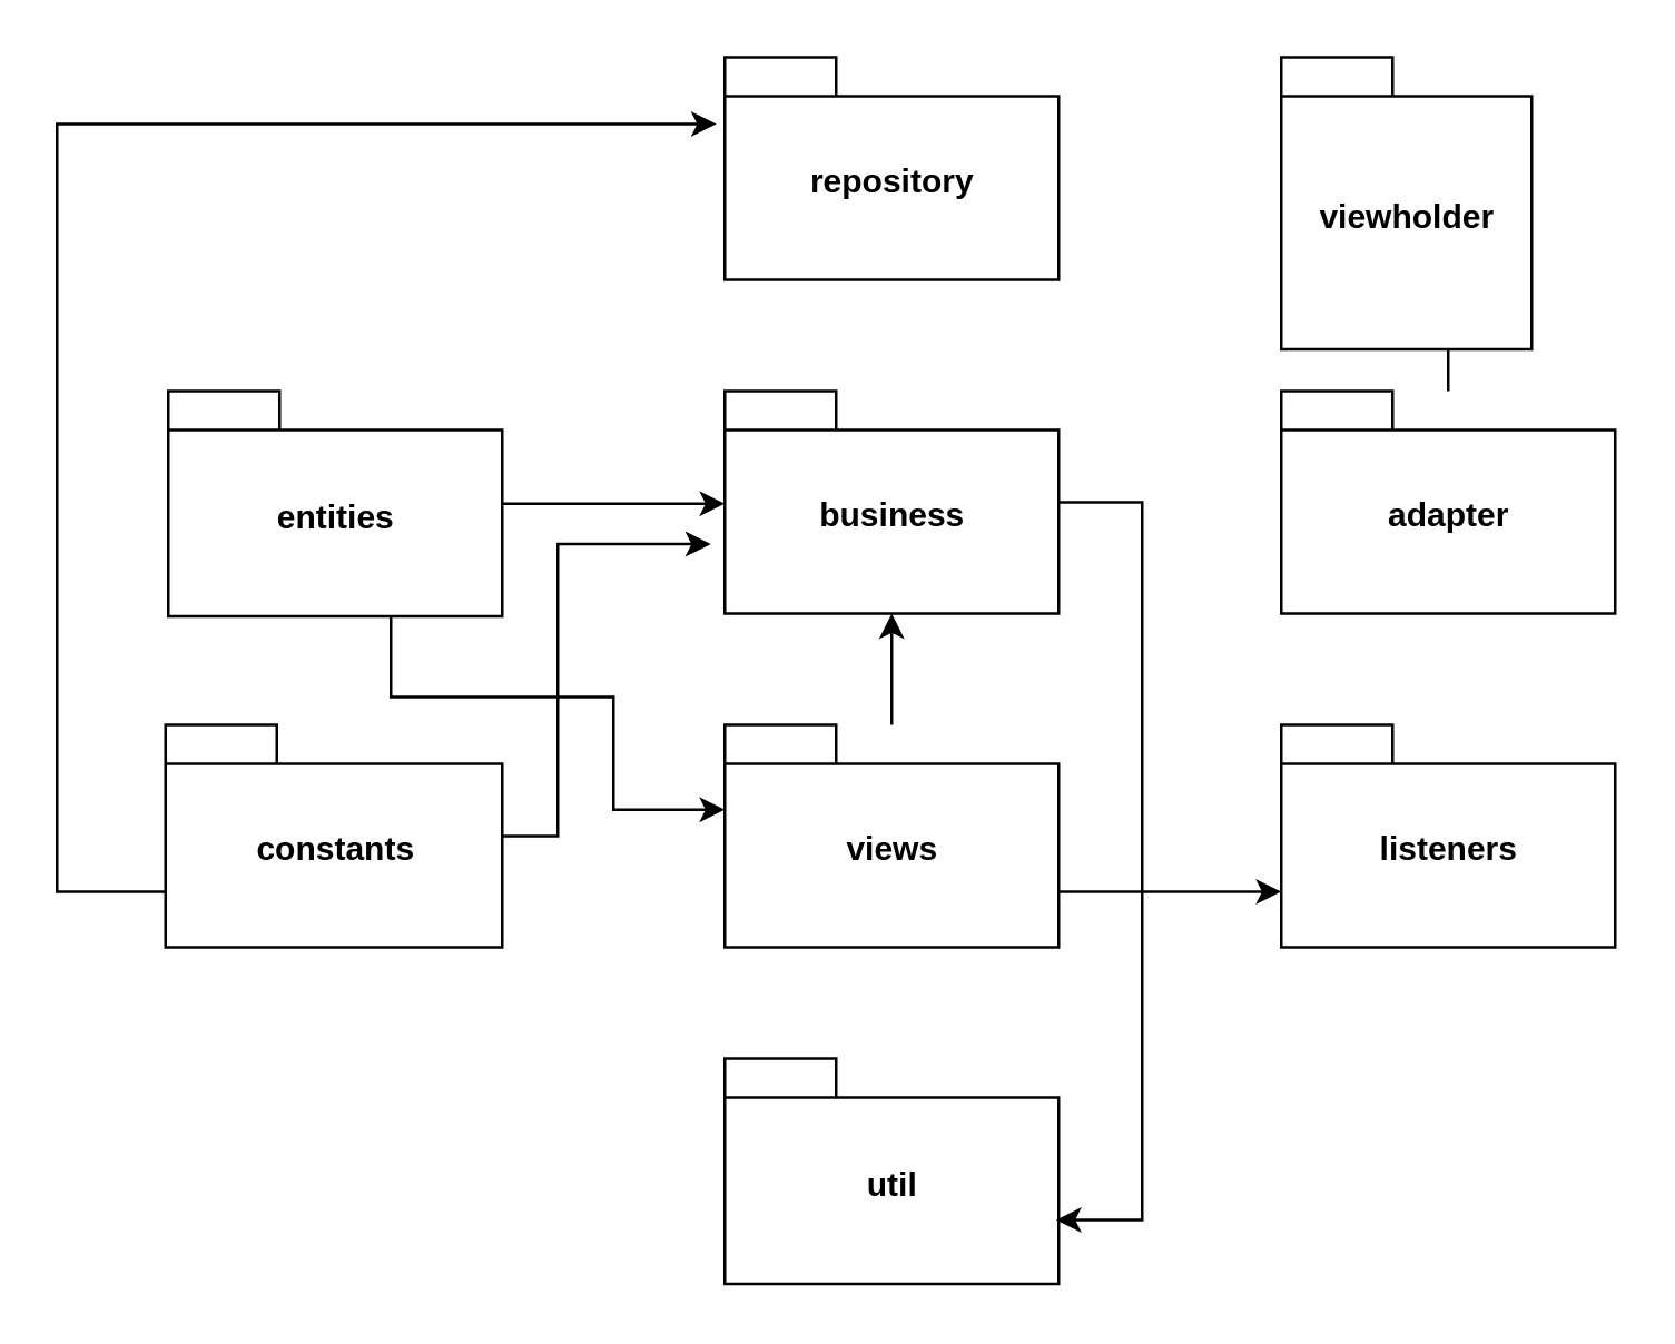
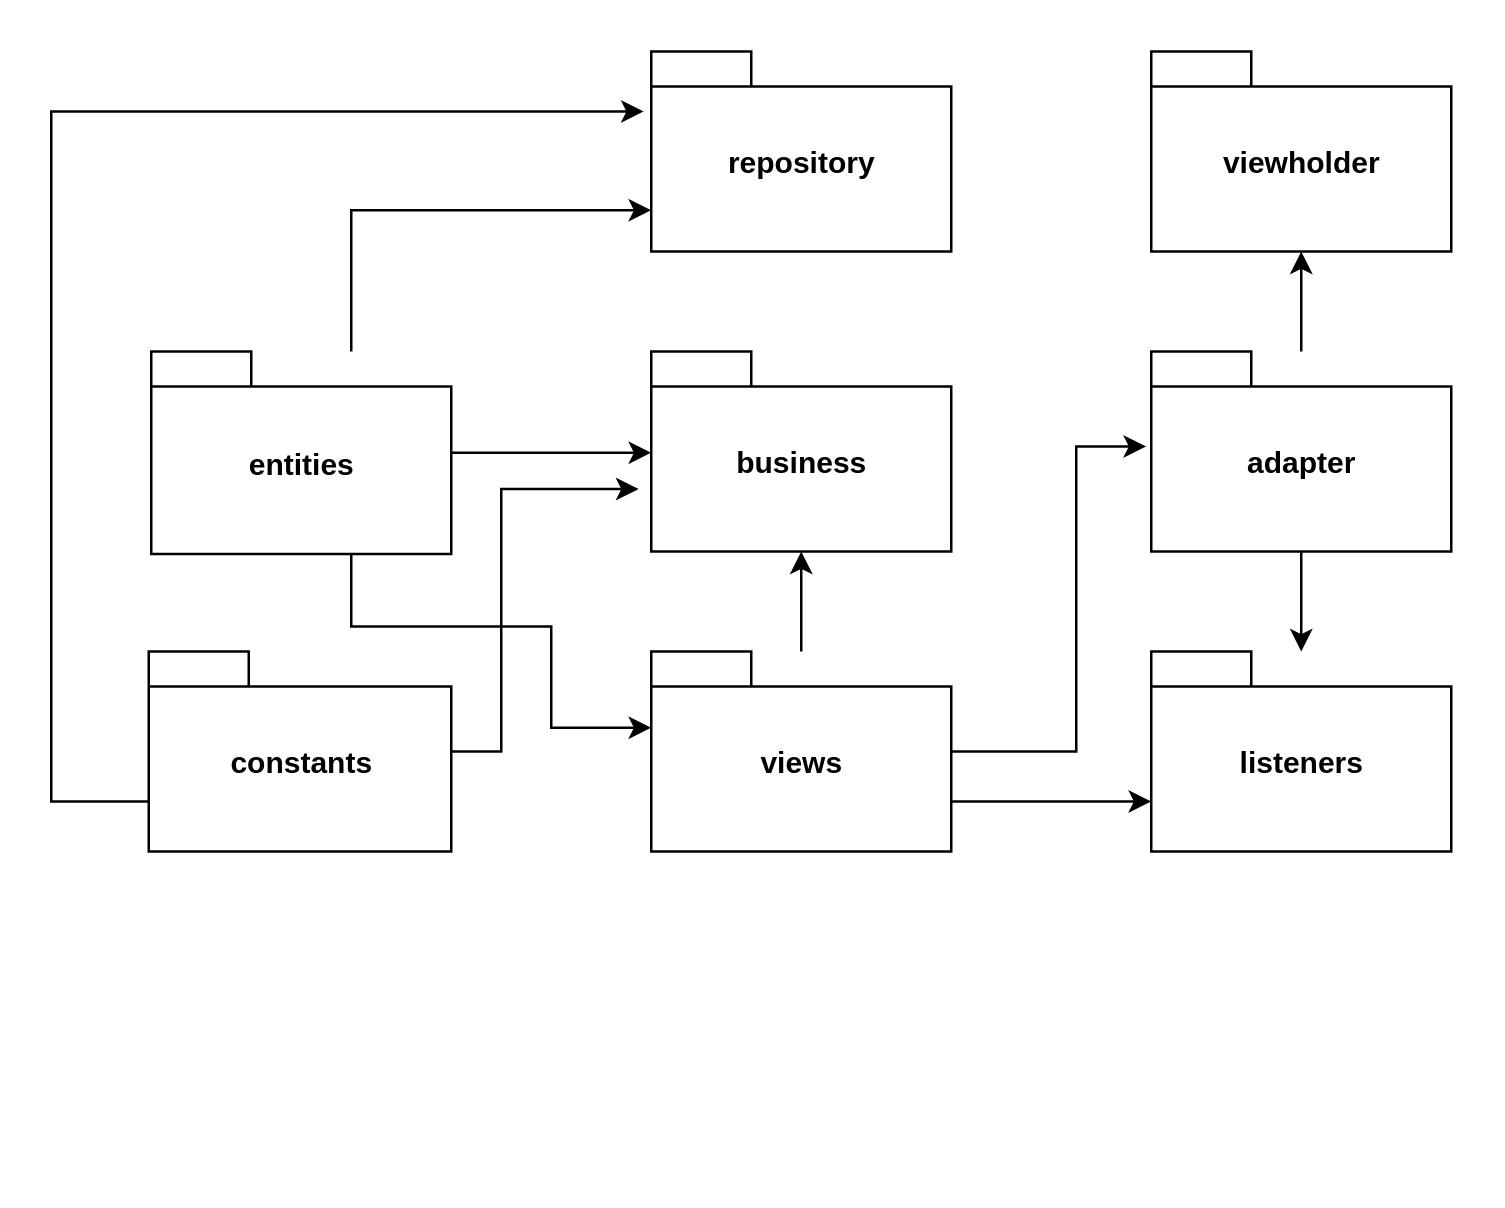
  <mxCell id="0" />
  <mxCell id="1" parent="0" />
  <mxCell id="2" style="edgeStyle=orthogonalEdgeStyle;rounded=0;orthogonalLoop=1;jettySize=auto;html=1;entryX=-0.025;entryY=0.3;entryDx=0;entryDy=0;entryPerimeter=0;" parent="1" source="4" target="16" edge="1"><mxGeometry relative="1" as="geometry"><Array as="points"><mxPoint x="20" y="320" /><mxPoint x="20" y="44" /></Array></mxGeometry></mxCell>
  <mxCell id="3" style="edgeStyle=orthogonalEdgeStyle;rounded=0;orthogonalLoop=1;jettySize=auto;html=1;entryX=-0.042;entryY=0.688;entryDx=0;entryDy=0;entryPerimeter=0;" parent="1" source="4" target="15" edge="1"><mxGeometry relative="1" as="geometry"><Array as="points"><mxPoint x="200" y="300" /><mxPoint x="200" y="195" /></Array></mxGeometry></mxCell>
  <mxCell id="4" value="constants" style="shape=folder;fontStyle=1;spacingTop=10;tabWidth=40;tabHeight=14;tabPosition=left;html=1;" parent="1" vertex="1"><mxGeometry x="59" y="260" width="121" height="80" as="geometry" /></mxCell>
  <mxCell id="5" style="edgeStyle=orthogonalEdgeStyle;rounded=0;orthogonalLoop=1;jettySize=auto;html=1;entryX=0;entryY=0;entryDx=0;entryDy=30.5;entryPerimeter=0;" parent="1" source="8" target="13" edge="1"><mxGeometry relative="1" as="geometry"><Array as="points"><mxPoint x="140" y="250" /><mxPoint x="220" y="250" /><mxPoint x="220" y="291" /></Array></mxGeometry></mxCell>
  <mxCell id="6" value="" style="edgeStyle=orthogonalEdgeStyle;rounded=0;orthogonalLoop=1;jettySize=auto;html=1;" parent="1" source="8" target="15" edge="1"><mxGeometry relative="1" as="geometry"><Array as="points"><mxPoint x="220" y="180" /><mxPoint x="220" y="180" /></Array></mxGeometry></mxCell>
+ <mxCell id="7" style="edgeStyle=orthogonalEdgeStyle;rounded=0;orthogonalLoop=1;jettySize=auto;html=1;entryX=0;entryY=0;entryDx=0;entryDy=63.5;entryPerimeter=0;" parent="1" source="8" target="16" edge="1"><mxGeometry relative="1" as="geometry"><Array as="points"><mxPoint x="140" y="84" /></Array></mxGeometry></mxCell>
  <mxCell id="8" value="entities" style="shape=folder;fontStyle=1;spacingTop=10;tabWidth=40;tabHeight=14;tabPosition=left;html=1;" parent="1" vertex="1"><mxGeometry x="60" y="140" width="120" height="81" as="geometry" /></mxCell>
- <mxCell id="9" value="util" style="shape=folder;fontStyle=1;spacingTop=10;tabWidth=40;tabHeight=14;tabPosition=left;html=1;" parent="1" vertex="1"><mxGeometry x="260" y="380" width="120" height="81" as="geometry" /></mxCell>
  <mxCell id="10" value="" style="edgeStyle=orthogonalEdgeStyle;rounded=0;orthogonalLoop=1;jettySize=auto;html=1;" parent="1" source="13" target="15" edge="1"><mxGeometry relative="1" as="geometry" /></mxCell>
  <mxCell id="11" value="" style="edgeStyle=orthogonalEdgeStyle;rounded=0;orthogonalLoop=1;jettySize=auto;html=1;" parent="1" source="13" target="17" edge="1"><mxGeometry relative="1" as="geometry"><Array as="points"><mxPoint x="420" y="320" /><mxPoint x="420" y="320" /></Array></mxGeometry></mxCell>
+ <mxCell id="12" style="edgeStyle=orthogonalEdgeStyle;rounded=0;orthogonalLoop=1;jettySize=auto;html=1;entryX=-0.017;entryY=0.475;entryDx=0;entryDy=0;entryPerimeter=0;" parent="1" source="13" target="20" edge="1"><mxGeometry relative="1" as="geometry"><Array as="points"><mxPoint x="430" y="300" /><mxPoint x="430" y="178" /></Array></mxGeometry></mxCell>
  <mxCell id="13" value="views" style="shape=folder;fontStyle=1;spacingTop=10;tabWidth=40;tabHeight=14;tabPosition=left;html=1;" parent="1" vertex="1"><mxGeometry x="260" y="260" width="120" height="80" as="geometry" /></mxCell>
- <mxCell id="14" style="edgeStyle=orthogonalEdgeStyle;rounded=0;orthogonalLoop=1;jettySize=auto;html=1;entryX=0.992;entryY=0.716;entryDx=0;entryDy=0;entryPerimeter=0;" parent="1" source="15" target="9" edge="1"><mxGeometry relative="1" as="geometry"><Array as="points"><mxPoint x="410" y="180" /><mxPoint x="410" y="438" /></Array></mxGeometry></mxCell>
  <mxCell id="15" value="business" style="shape=folder;fontStyle=1;spacingTop=10;tabWidth=40;tabHeight=14;tabPosition=left;html=1;" parent="1" vertex="1"><mxGeometry x="260" y="140" width="120" height="80" as="geometry" /></mxCell>
  <mxCell id="16" value="repository" style="shape=folder;fontStyle=1;spacingTop=10;tabWidth=40;tabHeight=14;tabPosition=left;html=1;" parent="1" vertex="1"><mxGeometry x="260" y="20" width="120" height="80" as="geometry" /></mxCell>
  <mxCell id="17" value="listeners" style="shape=folder;fontStyle=1;spacingTop=10;tabWidth=40;tabHeight=14;tabPosition=left;html=1;" parent="1" vertex="1"><mxGeometry x="460" y="260" width="120" height="80" as="geometry" /></mxCell>
  <mxCell id="18" value="" style="edgeStyle=orthogonalEdgeStyle;rounded=0;orthogonalLoop=1;jettySize=auto;html=1;" parent="1" source="20" target="21" edge="1"><mxGeometry relative="1" as="geometry" /></mxCell>
+ <mxCell id="19" value="" style="edgeStyle=orthogonalEdgeStyle;rounded=0;orthogonalLoop=1;jettySize=auto;html=1;" parent="1" source="20" target="17" edge="1"><mxGeometry relative="1" as="geometry" /></mxCell>
  <mxCell id="20" value="adapter" style="shape=folder;fontStyle=1;spacingTop=10;tabWidth=40;tabHeight=14;tabPosition=left;html=1;" parent="1" vertex="1"><mxGeometry x="460" y="140" width="120" height="80" as="geometry" /></mxCell>
- <mxCell id="21" value="viewholder" style="shape=folder;fontStyle=1;spacingTop=10;tabWidth=40;tabHeight=14;tabPosition=left;html=1;" parent="1" vertex="1"><mxGeometry x="460" y="20" width="90" height="105" as="geometry" /></mxCell>
+ <mxCell id="21" value="viewholder" style="shape=folder;fontStyle=1;spacingTop=10;tabWidth=40;tabHeight=14;tabPosition=left;html=1;" parent="1" vertex="1"><mxGeometry x="460" y="20" width="120" height="80" as="geometry" /></mxCell>
